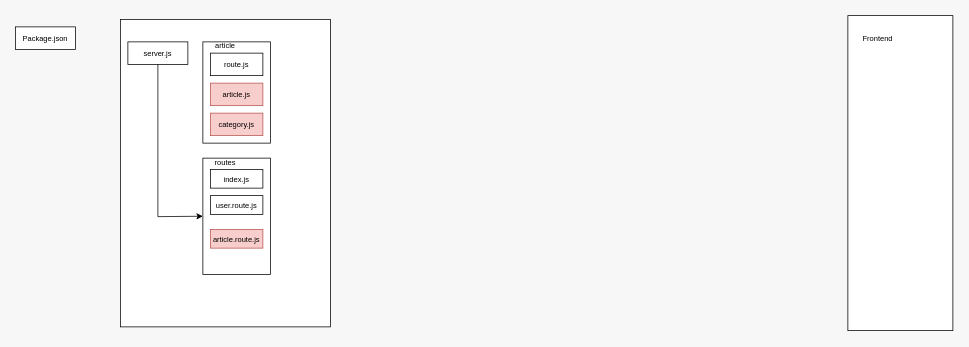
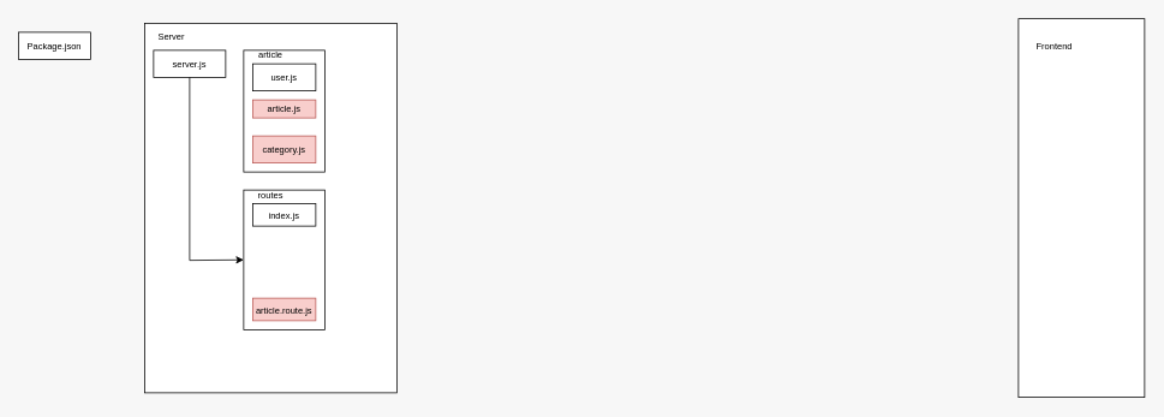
  <mxCell id="0" />
  <mxCell id="1" parent="0" />
  <mxCell id="2" value="&lt;font&gt;Package.json&lt;/font&gt;" style="rounded=0;whiteSpace=wrap;html=1;fontSize=10;" parent="1" vertex="1"><mxGeometry x="20" y="35" width="80" height="30" as="geometry" /></mxCell>
  <mxCell id="3" value="" style="rounded=0;whiteSpace=wrap;html=1;fontSize=10;" parent="1" vertex="1"><mxGeometry x="160" y="25" width="280" height="410" as="geometry" /></mxCell>
+ <mxCell id="4" value="Server" style="text;html=1;align=center;verticalAlign=middle;whiteSpace=wrap;rounded=0;fontSize=10;" parent="1" vertex="1"><mxGeometry x="160" y="25" width="60" height="30" as="geometry" /></mxCell>
  <mxCell id="5" value="" style="rounded=0;whiteSpace=wrap;html=1;fontSize=10;" parent="1" vertex="1"><mxGeometry x="1130" y="20" width="140" height="420" as="geometry" /></mxCell>
  <mxCell id="6" value="Frontend" style="text;html=1;align=center;verticalAlign=middle;whiteSpace=wrap;rounded=0;fontSize=10;" parent="1" vertex="1"><mxGeometry x="1140" y="35" width="60" height="30" as="geometry" /></mxCell>
  <mxCell id="7" value="server.js" style="rounded=0;whiteSpace=wrap;html=1;fontSize=10;" parent="1" vertex="1"><mxGeometry x="170" y="55" width="80" height="30" as="geometry" /></mxCell>
  <mxCell id="8" value="" style="rounded=0;whiteSpace=wrap;html=1;fontSize=10;" vertex="1" parent="1"><mxGeometry x="270" y="55" width="90" height="135" as="geometry" /></mxCell>
  <mxCell id="9" value="article" style="text;html=1;align=center;verticalAlign=middle;whiteSpace=wrap;rounded=0;fontSize=10;" vertex="1" parent="1"><mxGeometry x="270" y="45" width="60" height="30" as="geometry" /></mxCell>
- <mxCell id="10" value="&lt;font&gt;route.js&lt;/font&gt;" style="rounded=0;whiteSpace=wrap;html=1;fontSize=10;" vertex="1" parent="1"><mxGeometry x="280" y="70" width="70" height="30" as="geometry" /></mxCell>
- <mxCell id="11" value="article.js" style="rounded=0;whiteSpace=wrap;html=1;fontSize=10;fillColor=#f8cecc;strokeColor=#b85450;" vertex="1" parent="1"><mxGeometry x="280" y="110" width="70" height="30" as="geometry" /></mxCell>
+ <mxCell id="10" value="&lt;font&gt;user.js&lt;/font&gt;" style="rounded=0;whiteSpace=wrap;html=1;fontSize=10;" vertex="1" parent="1"><mxGeometry x="280" y="70" width="70" height="30" as="geometry" /></mxCell>
+ <mxCell id="11" value="article.js" style="rounded=0;whiteSpace=wrap;html=1;fontSize=10;fillColor=#f8cecc;strokeColor=#b85450;" vertex="1" parent="1"><mxGeometry x="280" y="110" width="70" height="20" as="geometry" /></mxCell>
  <mxCell id="12" value="category.js" style="rounded=0;whiteSpace=wrap;html=1;fontSize=10;fillColor=#f8cecc;strokeColor=#b85450;" vertex="1" parent="1"><mxGeometry x="280" y="150" width="70" height="30" as="geometry" /></mxCell>
  <mxCell id="13" value="" style="rounded=0;whiteSpace=wrap;html=1;fontSize=10;" vertex="1" parent="1"><mxGeometry x="270" y="210" width="90" height="155" as="geometry" /></mxCell>
  <mxCell id="14" value="&lt;font&gt;routes&lt;/font&gt;" style="text;html=1;align=center;verticalAlign=middle;whiteSpace=wrap;rounded=0;fontSize=10;" vertex="1" parent="1"><mxGeometry x="270" y="200" width="60" height="30" as="geometry" /></mxCell>
  <mxCell id="15" value="index.js" style="rounded=0;whiteSpace=wrap;html=1;fontSize=10;" vertex="1" parent="1"><mxGeometry x="280" y="225" width="70" height="25" as="geometry" /></mxCell>
- <mxCell id="16" value="user.route.js" style="rounded=0;whiteSpace=wrap;html=1;fontSize=10;" vertex="1" parent="1"><mxGeometry x="280" y="260" width="70" height="25" as="geometry" /></mxCell>
- <mxCell id="17" value="&lt;font style=&quot;font-size: 10px;&quot;&gt;article.route.js&lt;/font&gt;" style="rounded=0;whiteSpace=wrap;html=1;fillColor=#f8cecc;strokeColor=#b85450;" vertex="1" parent="1"><mxGeometry x="280" y="305" width="70" height="25" as="geometry" /></mxCell>
+ <mxCell id="17" value="&lt;font style=&quot;font-size: 10px;&quot;&gt;article.route.js&lt;/font&gt;" style="rounded=0;whiteSpace=wrap;html=1;fillColor=#f8cecc;strokeColor=#b85450;" vertex="1" parent="1"><mxGeometry x="280" y="330" width="70" height="25" as="geometry" /></mxCell>
  <mxCell id="18" value="" style="endArrow=classic;html=1;rounded=0;exitX=0.5;exitY=1;exitDx=0;exitDy=0;entryX=0;entryY=0.5;entryDx=0;entryDy=0;" edge="1" parent="1" source="7" target="13"><mxGeometry width="50" height="50" relative="1" as="geometry"><mxPoint x="180" y="215" as="sourcePoint" /><mxPoint x="230" y="165" as="targetPoint" /><Array as="points"><mxPoint x="210" y="288" /></Array></mxGeometry></mxCell>
